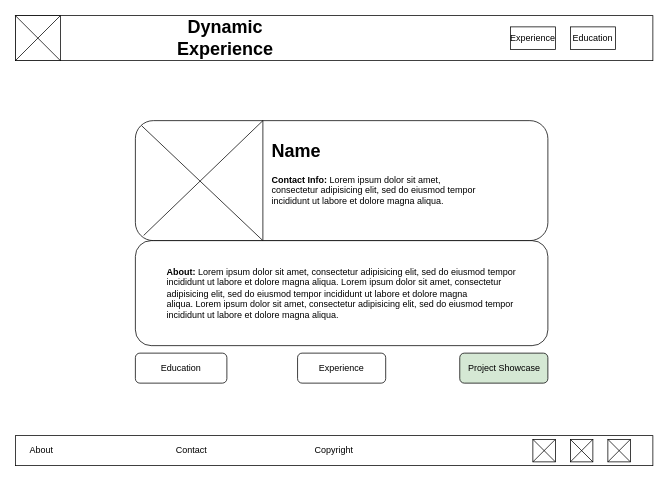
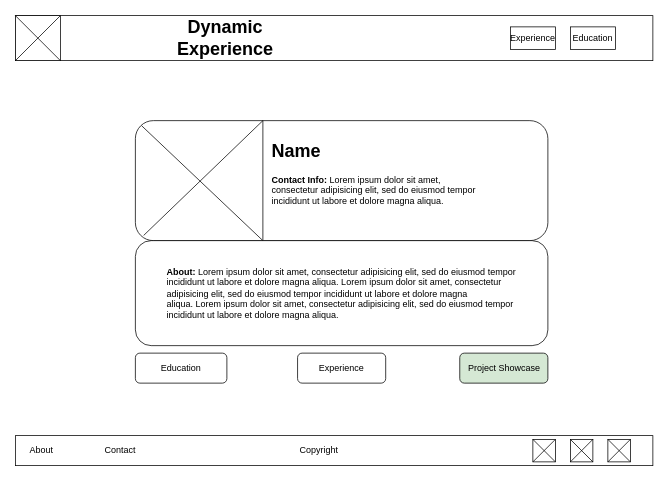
  <mxCell id="0" />
  <mxCell id="1" parent="0" />
  <mxCell id="2" value="" style="rounded=0;whiteSpace=wrap;html=1;" vertex="1" parent="1"><mxGeometry width="850" height="60" as="geometry" x="20" y="20" /></mxCell>
  <mxCell id="3" value="&lt;h1&gt;Dynamic Experience&lt;/h1&gt;" style="text;html=1;align=center;verticalAlign=middle;whiteSpace=wrap;rounded=0;" vertex="1" parent="1"><mxGeometry x="190" y="35" width="220" height="30" as="geometry" /></mxCell>
  <mxCell id="4" value="Experience" style="rounded=0;whiteSpace=wrap;html=1;" vertex="1" parent="1"><mxGeometry x="680" y="35" width="60" height="30" as="geometry" /></mxCell>
  <mxCell id="5" value="Education" style="rounded=0;whiteSpace=wrap;html=1;" vertex="1" parent="1"><mxGeometry x="760" y="35" width="60" height="30" as="geometry" /></mxCell>
  <mxCell id="6" value="" style="rounded=1;whiteSpace=wrap;html=1;" vertex="1" parent="1"><mxGeometry x="180" y="160" width="550" height="160" as="geometry" /></mxCell>
  <mxCell id="7" value="" style="endArrow=none;html=1;rounded=0;exitX=0.02;exitY=0.957;exitDx=0;exitDy=0;exitPerimeter=0;" edge="1" parent="1" source="6"><mxGeometry width="50" height="50" relative="1" as="geometry"><mxPoint x="180" y="322.857" as="sourcePoint" /><mxPoint x="350" y="160" as="targetPoint" /></mxGeometry></mxCell>
  <mxCell id="8" value="" style="endArrow=none;html=1;rounded=0;exitX=0.015;exitY=0.042;exitDx=0;exitDy=0;exitPerimeter=0;" edge="1" parent="1" source="6"><mxGeometry width="50" height="50" relative="1" as="geometry"><mxPoint x="190" y="170" as="sourcePoint" /><mxPoint x="350" y="320" as="targetPoint" /></mxGeometry></mxCell>
  <mxCell id="9" value="" style="endArrow=none;html=1;rounded=0;" edge="1" parent="1"><mxGeometry width="50" height="50" relative="1" as="geometry"><mxPoint x="350" y="320" as="sourcePoint" /><mxPoint x="350" y="160" as="targetPoint" /></mxGeometry></mxCell>
  <mxCell id="10" value="&lt;h1 style=&quot;margin-top: 0px;&quot;&gt;Name&lt;/h1&gt;&lt;p&gt;&lt;b&gt;Contact Info:&amp;nbsp;&lt;/b&gt;Lorem ipsum dolor sit amet, consectetur adipisicing elit, sed do eiusmod tempor incididunt ut labore et dolore magna aliqua.&lt;/p&gt;" style="text;html=1;whiteSpace=wrap;overflow=hidden;rounded=0;" vertex="1" parent="1"><mxGeometry x="360" y="180" width="280" height="120" as="geometry" /></mxCell>
  <mxCell id="11" value="" style="rounded=0;whiteSpace=wrap;html=1;" vertex="1" parent="1"><mxGeometry y="580" width="850" height="40" as="geometry" x="20" /></mxCell>
  <mxCell id="12" value="" style="rounded=0;whiteSpace=wrap;html=1;" vertex="1" parent="1"><mxGeometry width="60" height="60" as="geometry" x="20" y="20" /></mxCell>
  <mxCell id="13" value="" style="endArrow=none;html=1;rounded=0;exitX=0;exitY=1;exitDx=0;exitDy=0;entryX=1;entryY=0;entryDx=0;entryDy=0;" edge="1" parent="1" source="12" target="12"><mxGeometry width="50" height="50" relative="1" as="geometry"><mxPoint x="420" y="120" as="sourcePoint" /><mxPoint x="470" y="70" as="targetPoint" /></mxGeometry></mxCell>
  <mxCell id="14" value="" style="endArrow=none;html=1;rounded=0;exitX=0;exitY=0;exitDx=0;exitDy=0;entryX=1;entryY=1;entryDx=0;entryDy=0;" edge="1" parent="1" source="12" target="12"><mxGeometry width="50" height="50" relative="1" as="geometry"><mxPoint x="30" y="90" as="sourcePoint" /><mxPoint x="90" y="30" as="targetPoint" /></mxGeometry></mxCell>
  <mxCell id="15" value="" style="rounded=0;whiteSpace=wrap;html=1;" vertex="1" parent="1"><mxGeometry x="710" y="585" width="30" height="30" as="geometry" /></mxCell>
  <mxCell id="16" value="" style="endArrow=none;html=1;rounded=0;exitX=0;exitY=1;exitDx=0;exitDy=0;entryX=1;entryY=0;entryDx=0;entryDy=0;" edge="1" source="15" target="15" parent="1"><mxGeometry width="50" height="50" relative="1" as="geometry"><mxPoint x="430" y="180" as="sourcePoint" /><mxPoint x="480" y="130" as="targetPoint" /></mxGeometry></mxCell>
  <mxCell id="17" value="" style="endArrow=none;html=1;rounded=0;exitX=0;exitY=0;exitDx=0;exitDy=0;entryX=1;entryY=1;entryDx=0;entryDy=0;" edge="1" source="15" target="15" parent="1"><mxGeometry width="50" height="50" relative="1" as="geometry"><mxPoint x="40" y="150" as="sourcePoint" /><mxPoint x="100" y="90" as="targetPoint" /></mxGeometry></mxCell>
  <mxCell id="18" value="" style="rounded=0;whiteSpace=wrap;html=1;" vertex="1" parent="1"><mxGeometry x="760" y="585" width="30" height="30" as="geometry" /></mxCell>
  <mxCell id="19" value="" style="endArrow=none;html=1;rounded=0;exitX=0;exitY=1;exitDx=0;exitDy=0;entryX=1;entryY=0;entryDx=0;entryDy=0;" edge="1" source="18" target="18" parent="1"><mxGeometry width="50" height="50" relative="1" as="geometry"><mxPoint x="490" y="180" as="sourcePoint" /><mxPoint x="540" y="130" as="targetPoint" /></mxGeometry></mxCell>
  <mxCell id="20" value="" style="endArrow=none;html=1;rounded=0;exitX=0;exitY=0;exitDx=0;exitDy=0;entryX=1;entryY=1;entryDx=0;entryDy=0;" edge="1" source="18" target="18" parent="1"><mxGeometry width="50" height="50" relative="1" as="geometry"><mxPoint x="100" y="150" as="sourcePoint" /><mxPoint x="160" y="90" as="targetPoint" /></mxGeometry></mxCell>
  <mxCell id="21" value="" style="rounded=0;whiteSpace=wrap;html=1;" vertex="1" parent="1"><mxGeometry x="810" y="585" width="30" height="30" as="geometry" /></mxCell>
  <mxCell id="22" value="" style="endArrow=none;html=1;rounded=0;exitX=0;exitY=1;exitDx=0;exitDy=0;entryX=1;entryY=0;entryDx=0;entryDy=0;" edge="1" source="21" target="21" parent="1"><mxGeometry width="50" height="50" relative="1" as="geometry"><mxPoint x="550" y="180" as="sourcePoint" /><mxPoint x="600" y="130" as="targetPoint" /></mxGeometry></mxCell>
  <mxCell id="23" value="" style="endArrow=none;html=1;rounded=0;exitX=0;exitY=0;exitDx=0;exitDy=0;entryX=1;entryY=1;entryDx=0;entryDy=0;" edge="1" source="21" target="21" parent="1"><mxGeometry width="50" height="50" relative="1" as="geometry"><mxPoint x="160" y="150" as="sourcePoint" /><mxPoint x="220" y="90" as="targetPoint" /></mxGeometry></mxCell>
- <mxCell id="24" value="Contact" style="text;html=1;align=center;verticalAlign=middle;whiteSpace=wrap;rounded=0;" vertex="1" parent="1"><mxGeometry x="225" y="585" width="60" height="30" as="geometry" /></mxCell>
+ <mxCell id="24" value="Contact" style="text;html=1;align=center;verticalAlign=middle;whiteSpace=wrap;rounded=0;" vertex="1" parent="1"><mxGeometry x="130" y="585" width="60" height="30" as="geometry" /></mxCell>
  <mxCell id="25" value="About" style="text;html=1;align=center;verticalAlign=middle;whiteSpace=wrap;rounded=0;" vertex="1" parent="1"><mxGeometry x="25" y="585" width="60" height="30" as="geometry" /></mxCell>
- <mxCell id="26" value="Copyright" style="text;html=1;align=center;verticalAlign=middle;whiteSpace=wrap;rounded=0;" vertex="1" parent="1"><mxGeometry x="415" y="585" width="60" height="30" as="geometry" /></mxCell>
+ <mxCell id="26" value="Copyright" style="text;html=1;align=center;verticalAlign=middle;whiteSpace=wrap;rounded=0;" vertex="1" parent="1"><mxGeometry x="395" y="585" width="60" height="30" as="geometry" /></mxCell>
  <mxCell id="27" value="" style="rounded=1;whiteSpace=wrap;html=1;" vertex="1" parent="1"><mxGeometry x="180" y="320" width="550" height="140" as="geometry" /></mxCell>
  <mxCell id="28" value="&lt;p style=&quot;margin-top: 0px;&quot;&gt;&lt;b style=&quot;background-color: initial; font-size: 12px;&quot;&gt;About:&amp;nbsp;&lt;/b&gt;&lt;span style=&quot;background-color: initial; font-size: 12px; font-weight: normal;&quot;&gt;Lorem ipsum dolor sit amet, consectetur adipisicing elit, sed do eiusmod tempor incididunt ut labore et dolore magna aliqua.&amp;nbsp;&lt;/span&gt;&lt;span style=&quot;background-color: initial; font-size: 12px; font-weight: normal;&quot;&gt;Lorem ipsum dolor sit amet, consectetur adipisicing elit, sed do eiusmod tempor incididunt ut labore et dolore magna aliqua.&amp;nbsp;&lt;/span&gt;&lt;span style=&quot;background-color: initial; font-size: 12px; font-weight: normal;&quot;&gt;Lorem ipsum dolor sit amet, consectetur adipisicing elit, sed do eiusmod tempor incididunt ut labore et dolore magna aliqua.&lt;/span&gt;&lt;/p&gt;" style="text;html=1;whiteSpace=wrap;overflow=hidden;rounded=0;align=left;" vertex="1" parent="1"><mxGeometry x="220" y="347.5" width="470" height="105" as="geometry" /></mxCell>
  <mxCell id="29" value="Education" style="rounded=1;whiteSpace=wrap;html=1;" vertex="1" parent="1"><mxGeometry x="180" y="470" width="122" height="40" as="geometry" /></mxCell>
  <mxCell id="30" value="Experience" style="rounded=1;whiteSpace=wrap;html=1;align=center;" vertex="1" parent="1"><mxGeometry x="396.25" y="470" width="117.5" height="40" as="geometry" /></mxCell>
  <mxCell id="31" value="Project Showcase" style="rounded=1;whiteSpace=wrap;html=1;fillColor=#d5e8d4;" vertex="1" parent="1"><mxGeometry x="612.5" y="470" width="117.5" height="40" as="geometry" /></mxCell>
